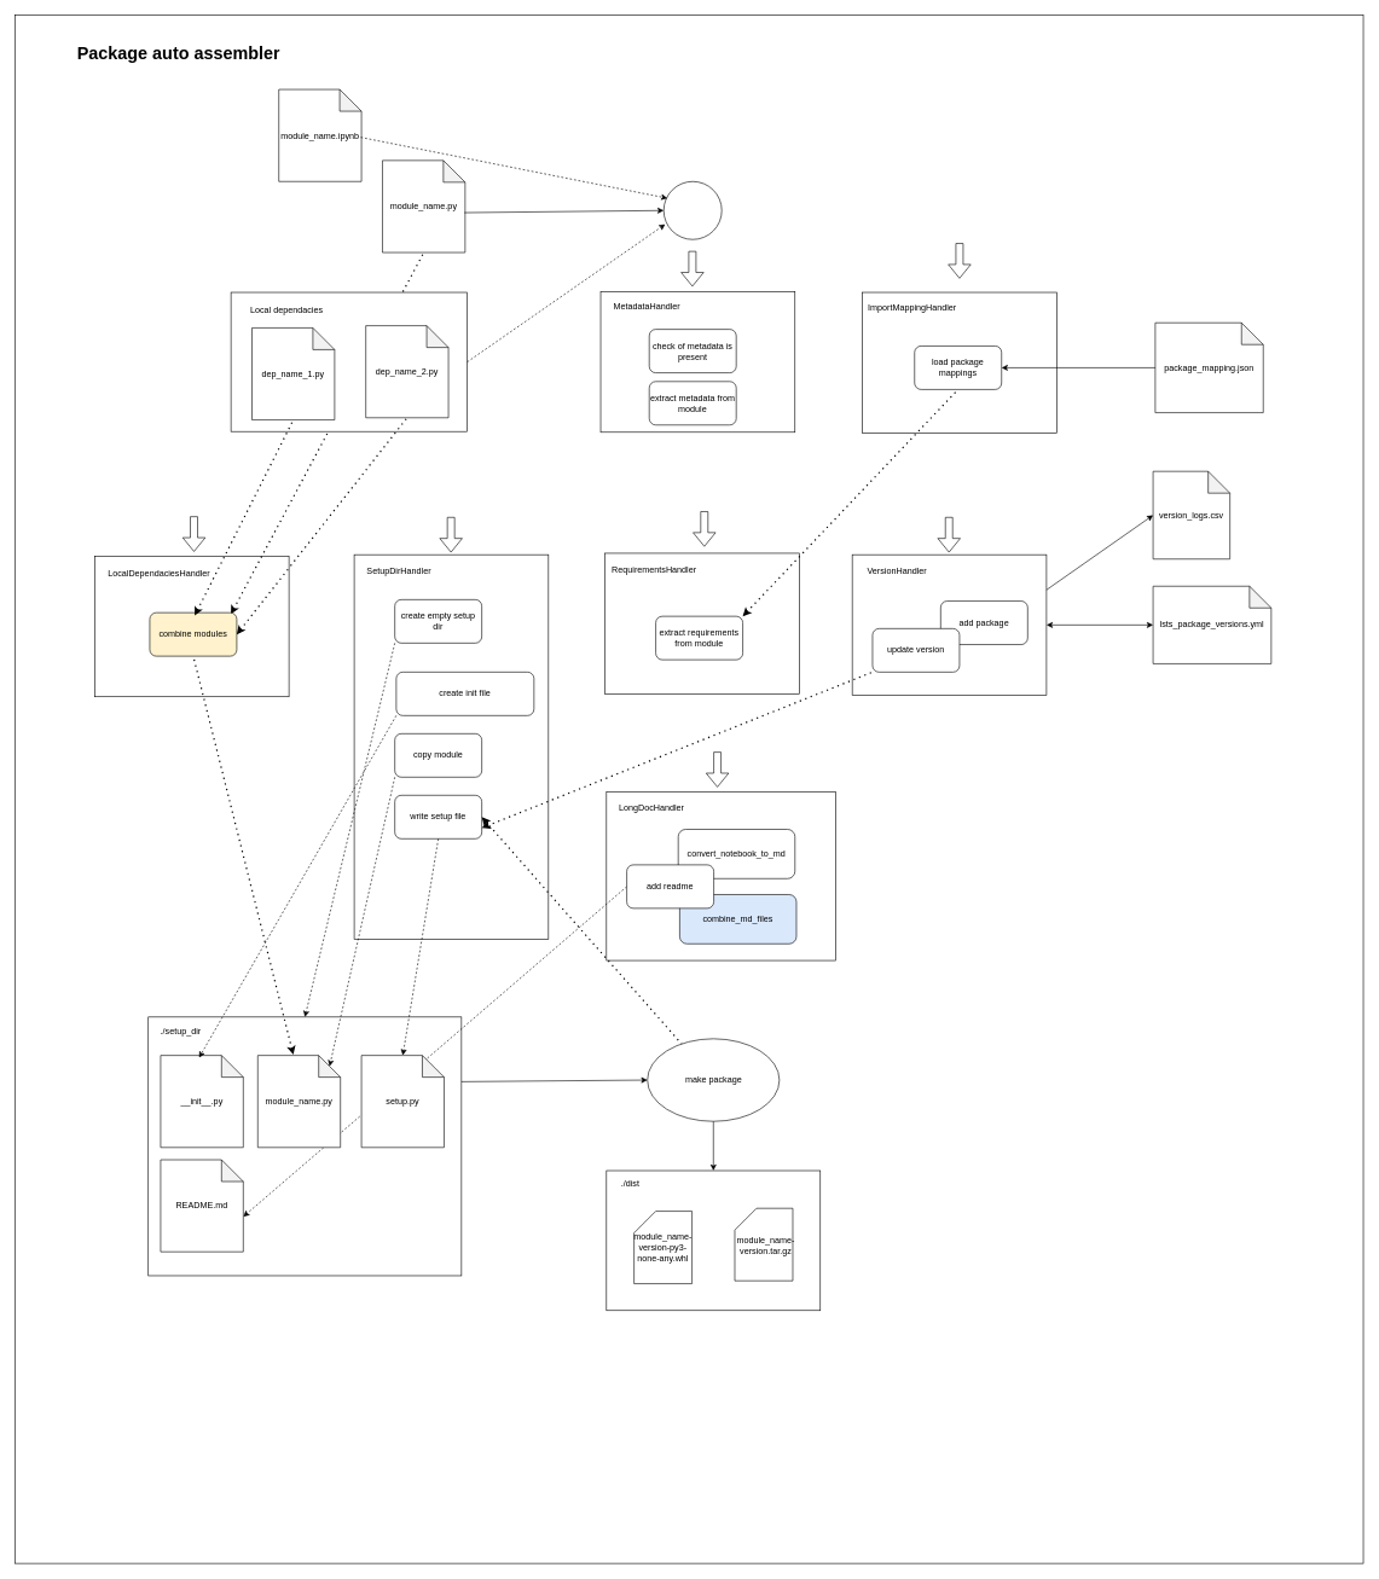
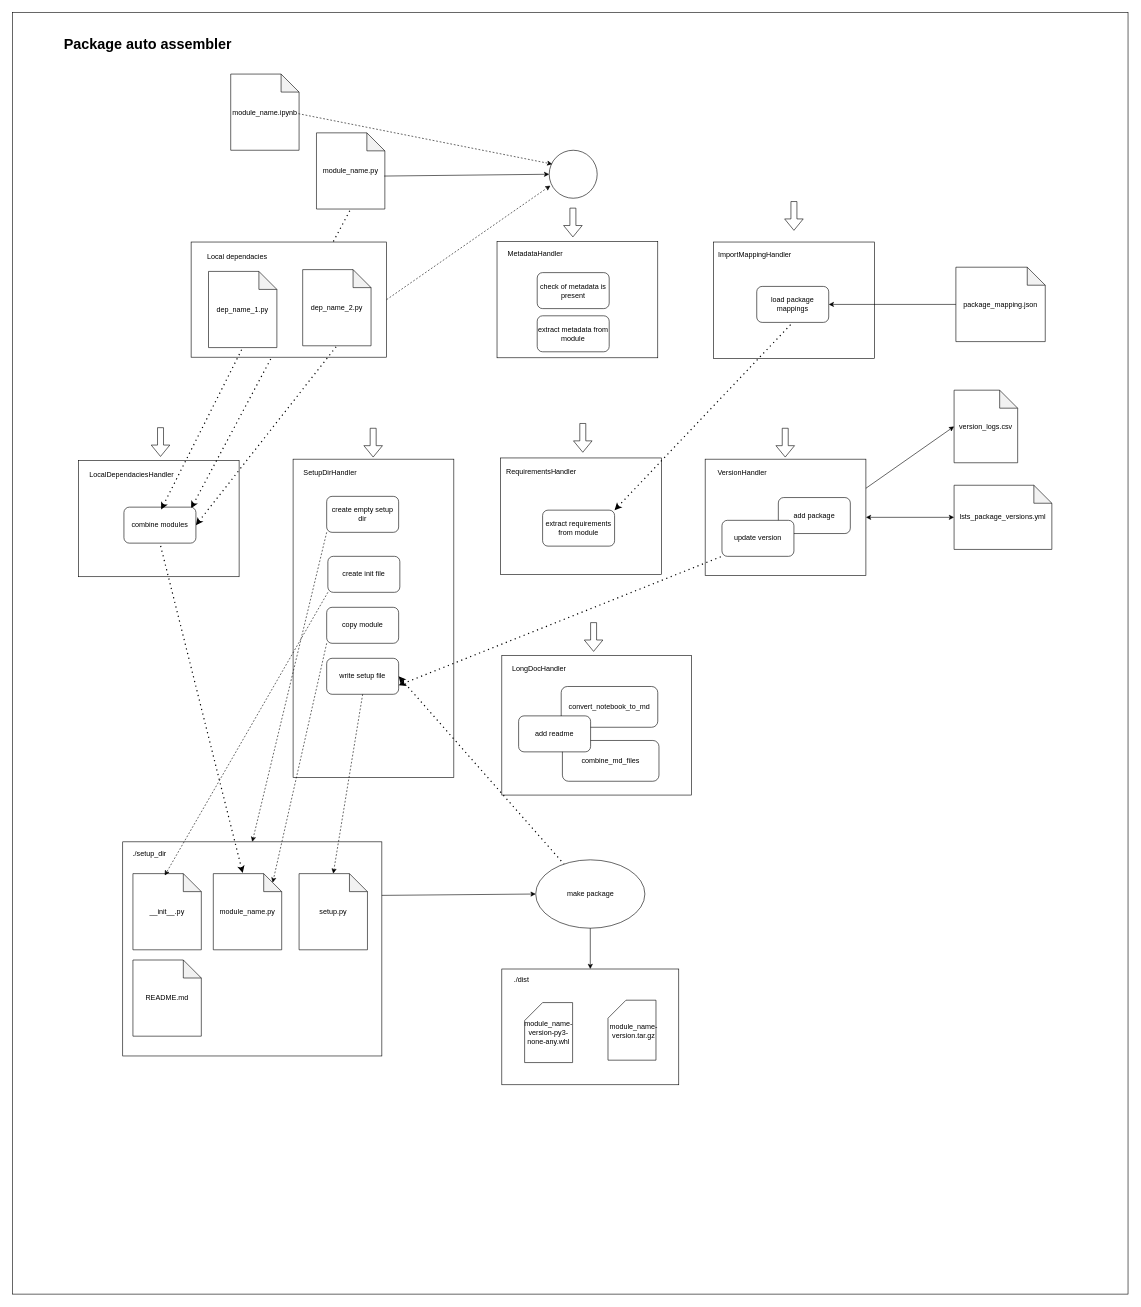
  <mxCell id="0" />
  <mxCell id="1" parent="0" />
  <mxCell id="2" value="" style="rounded=0;whiteSpace=wrap;html=1;fillColor=#FFFFFF;" vertex="1" parent="1"><mxGeometry x="20" y="20" width="1860" height="2137" as="geometry" /></mxCell>
  <mxCell id="3" value="" style="rounded=0;whiteSpace=wrap;html=1;" vertex="1" parent="1"><mxGeometry x="836" y="1092" width="316" height="233" as="geometry" /></mxCell>
  <mxCell id="4" value="" style="rounded=0;whiteSpace=wrap;html=1;" vertex="1" parent="1"><mxGeometry x="204" y="1403" width="432" height="357" as="geometry" /></mxCell>
- <mxCell id="5" value="" style="endArrow=classic;html=1;rounded=0;exitX=0;exitY=0.5;exitDx=0;exitDy=0;entryX=0;entryY=0;entryDx=114;entryDy=78.5;dashed=1;entryPerimeter=0;" edge="1" parent="1" source="69" target="70"><mxGeometry width="50" height="50" relative="1" as="geometry"><mxPoint x="786" y="1336" as="sourcePoint" /><mxPoint x="737" y="1635" as="targetPoint" /></mxGeometry></mxCell>
- <mxCell id="6" value="combine_md_files" style="rounded=1;whiteSpace=wrap;html=1;fillColor=#dae8fc;" vertex="1" parent="1"><mxGeometry x="937" y="1234" width="161" height="68" as="geometry" /></mxCell>
+ <mxCell id="6" value="combine_md_files" style="rounded=1;whiteSpace=wrap;html=1;" vertex="1" parent="1"><mxGeometry x="937" y="1234" width="161" height="68" as="geometry" /></mxCell>
  <mxCell id="7" value="convert_notebook_to_md" style="rounded=1;whiteSpace=wrap;html=1;" vertex="1" parent="1"><mxGeometry x="935" y="1144" width="161" height="68" as="geometry" /></mxCell>
  <mxCell id="8" value="" style="rounded=0;whiteSpace=wrap;html=1;" vertex="1" parent="1"><mxGeometry x="130" y="767" width="268" height="194" as="geometry" /></mxCell>
  <mxCell id="9" value="" style="endArrow=none;dashed=1;html=1;dashPattern=1 3;strokeWidth=2;rounded=0;entryX=0.5;entryY=1;entryDx=0;entryDy=0;exitX=0.933;exitY=0.033;exitDx=0;exitDy=0;startArrow=classic;startFill=1;entryPerimeter=0;exitPerimeter=0;" edge="1" parent="1" source="55" target="15"><mxGeometry width="50" height="50" relative="1" as="geometry"><mxPoint x="137" y="1172" as="sourcePoint" /><mxPoint x="428" y="646" as="targetPoint" /></mxGeometry></mxCell>
  <mxCell id="10" value="" style="rounded=0;whiteSpace=wrap;html=1;" vertex="1" parent="1"><mxGeometry x="488" y="765" width="268" height="531" as="geometry" /></mxCell>
  <mxCell id="11" value="" style="rounded=0;whiteSpace=wrap;html=1;" vertex="1" parent="1"><mxGeometry x="834" y="763" width="268" height="194" as="geometry" /></mxCell>
  <mxCell id="12" value="" style="rounded=0;whiteSpace=wrap;html=1;" vertex="1" parent="1"><mxGeometry x="828" y="402" width="268" height="194" as="geometry" /></mxCell>
  <mxCell id="13" value="" style="rounded=0;whiteSpace=wrap;html=1;" vertex="1" parent="1"><mxGeometry x="1175" y="765" width="268" height="194" as="geometry" /></mxCell>
  <mxCell id="14" value="" style="rounded=0;whiteSpace=wrap;html=1;" parent="1" vertex="1"><mxGeometry x="836" y="1615" width="295" height="193" as="geometry" /></mxCell>
  <mxCell id="15" value="module_name.py" style="shape=note;whiteSpace=wrap;html=1;backgroundOutline=1;darkOpacity=0.05;" parent="1" vertex="1"><mxGeometry x="527" y="221" width="114" height="127" as="geometry" /></mxCell>
  <mxCell id="16" value="module_name-version-py3-none-any.whl" style="shape=card;whiteSpace=wrap;html=1;" parent="1" vertex="1"><mxGeometry x="874" y="1671" width="80" height="100" as="geometry" /></mxCell>
  <mxCell id="17" value="" style="shape=card;whiteSpace=wrap;html=1;" parent="1" vertex="1"><mxGeometry x="1013" y="1667" width="80" height="100" as="geometry" /></mxCell>
  <mxCell id="18" value="./dist" style="text;html=1;align=center;verticalAlign=middle;whiteSpace=wrap;rounded=0;" parent="1" vertex="1"><mxGeometry x="839" y="1618" width="60" height="30" as="geometry" /></mxCell>
  <mxCell id="19" value="extract metadata from module" style="rounded=1;whiteSpace=wrap;html=1;" parent="1" vertex="1"><mxGeometry x="895" y="526" width="120" height="60" as="geometry" /></mxCell>
  <mxCell id="20" value="extract requirements from module" style="rounded=1;whiteSpace=wrap;html=1;" parent="1" vertex="1"><mxGeometry x="904" y="850" width="120" height="60" as="geometry" /></mxCell>
  <mxCell id="21" value="module_name-version.tar.gz" style="text;html=1;align=center;verticalAlign=middle;whiteSpace=wrap;rounded=0;" parent="1" vertex="1"><mxGeometry x="1026" y="1704" width="60" height="30" as="geometry" /></mxCell>
  <mxCell id="22" value="version_logs.csv" style="shape=note;whiteSpace=wrap;html=1;backgroundOutline=1;darkOpacity=0.05;" vertex="1" parent="1"><mxGeometry x="1590" y="650" width="106" height="121" as="geometry" /></mxCell>
  <mxCell id="23" value="&lt;h1&gt;Package auto assembler&lt;/h1&gt;&lt;p&gt;&lt;br&gt;&lt;/p&gt;" style="text;html=1;spacing=5;spacingTop=-20;whiteSpace=wrap;overflow=hidden;rounded=0;" vertex="1" parent="1"><mxGeometry x="101" y="54" width="313" height="120" as="geometry" /></mxCell>
  <mxCell id="24" value="VersionHandler" style="text;html=1;align=center;verticalAlign=middle;whiteSpace=wrap;rounded=0;" vertex="1" parent="1"><mxGeometry x="1177" y="773" width="120" height="29" as="geometry" /></mxCell>
  <mxCell id="25" value="add package" style="rounded=1;whiteSpace=wrap;html=1;" vertex="1" parent="1"><mxGeometry x="1297" y="829" width="120" height="60" as="geometry" /></mxCell>
  <mxCell id="26" value="update version" style="rounded=1;whiteSpace=wrap;html=1;" parent="1" vertex="1"><mxGeometry x="1203" y="867" width="120" height="60" as="geometry" /></mxCell>
  <mxCell id="27" value="lsts_package_versions.yml" style="shape=note;whiteSpace=wrap;html=1;backgroundOutline=1;darkOpacity=0.05;" vertex="1" parent="1"><mxGeometry x="1590" y="808.5" width="163" height="107" as="geometry" /></mxCell>
  <mxCell id="28" value="" style="endArrow=classic;startArrow=classic;html=1;rounded=0;exitX=1;exitY=0.5;exitDx=0;exitDy=0;entryX=0;entryY=0.5;entryDx=0;entryDy=0;entryPerimeter=0;" edge="1" parent="1" source="13" target="27"><mxGeometry width="50" height="50" relative="1" as="geometry"><mxPoint x="1704" y="741" as="sourcePoint" /><mxPoint x="1818" y="728" as="targetPoint" /></mxGeometry></mxCell>
  <mxCell id="29" value="" style="endArrow=classic;html=1;rounded=0;exitX=1;exitY=0.25;exitDx=0;exitDy=0;entryX=0;entryY=0.5;entryDx=0;entryDy=0;entryPerimeter=0;" edge="1" parent="1" source="13" target="22"><mxGeometry width="50" height="50" relative="1" as="geometry"><mxPoint x="1712" y="680" as="sourcePoint" /><mxPoint x="1762" y="630" as="targetPoint" /></mxGeometry></mxCell>
  <mxCell id="30" value="" style="ellipse;whiteSpace=wrap;html=1;aspect=fixed;" vertex="1" parent="1"><mxGeometry x="915" y="250" width="80" height="80" as="geometry" /></mxCell>
  <mxCell id="31" value="" style="endArrow=classic;html=1;rounded=0;exitX=0.991;exitY=0.567;exitDx=0;exitDy=0;exitPerimeter=0;entryX=0;entryY=0.5;entryDx=0;entryDy=0;" edge="1" parent="1" source="15" target="30"><mxGeometry width="50" height="50" relative="1" as="geometry"><mxPoint x="740" y="339" as="sourcePoint" /><mxPoint x="790" y="289" as="targetPoint" /></mxGeometry></mxCell>
  <mxCell id="32" value="" style="shape=flexArrow;endArrow=classic;html=1;rounded=0;" edge="1" parent="1"><mxGeometry width="50" height="50" relative="1" as="geometry"><mxPoint x="1308.5" y="713" as="sourcePoint" /><mxPoint x="1308.5" y="762" as="targetPoint" /></mxGeometry></mxCell>
  <mxCell id="33" value="MetadataHandler" style="text;html=1;align=center;verticalAlign=middle;whiteSpace=wrap;rounded=0;" vertex="1" parent="1"><mxGeometry x="832" y="408" width="120" height="29" as="geometry" /></mxCell>
  <mxCell id="34" value="check of metadata is present" style="rounded=1;whiteSpace=wrap;html=1;" vertex="1" parent="1"><mxGeometry x="895" y="454" width="120" height="60" as="geometry" /></mxCell>
  <mxCell id="35" value="" style="shape=flexArrow;endArrow=classic;html=1;rounded=0;" edge="1" parent="1"><mxGeometry width="50" height="50" relative="1" as="geometry"><mxPoint x="954.5" y="346" as="sourcePoint" /><mxPoint x="954.5" y="395" as="targetPoint" /></mxGeometry></mxCell>
  <mxCell id="36" value="SetupDirHandler" style="text;html=1;align=center;verticalAlign=middle;whiteSpace=wrap;rounded=0;" vertex="1" parent="1"><mxGeometry x="490" y="773" width="120" height="29" as="geometry" /></mxCell>
  <mxCell id="37" value="create empty setup dir" style="rounded=1;whiteSpace=wrap;html=1;" vertex="1" parent="1"><mxGeometry x="544" y="827" width="120" height="60" as="geometry" /></mxCell>
  <mxCell id="38" value="copy module" style="rounded=1;whiteSpace=wrap;html=1;" vertex="1" parent="1"><mxGeometry x="544" y="1012" width="120" height="60" as="geometry" /></mxCell>
  <mxCell id="39" value="" style="shape=flexArrow;endArrow=classic;html=1;rounded=0;" edge="1" parent="1"><mxGeometry width="50" height="50" relative="1" as="geometry"><mxPoint x="621.5" y="713" as="sourcePoint" /><mxPoint x="621.5" y="762" as="targetPoint" /></mxGeometry></mxCell>
- <mxCell id="40" value="create init file" style="rounded=1;whiteSpace=wrap;html=1;" vertex="1" parent="1"><mxGeometry x="546" y="927" width="190" height="60" as="geometry" /></mxCell>
+ <mxCell id="40" value="create init file" style="rounded=1;whiteSpace=wrap;html=1;" vertex="1" parent="1"><mxGeometry x="546" y="927" width="120" height="60" as="geometry" /></mxCell>
  <mxCell id="41" value="write setup file" style="rounded=1;whiteSpace=wrap;html=1;" vertex="1" parent="1"><mxGeometry x="544" y="1097" width="120" height="60" as="geometry" /></mxCell>
  <mxCell id="42" value="RequirementsHandler" style="text;html=1;align=center;verticalAlign=middle;whiteSpace=wrap;rounded=0;" vertex="1" parent="1"><mxGeometry x="842" y="771" width="120" height="29" as="geometry" /></mxCell>
  <mxCell id="43" value="" style="endArrow=none;dashed=1;html=1;dashPattern=1 3;strokeWidth=2;rounded=0;exitX=1;exitY=0.5;exitDx=0;exitDy=0;startArrow=classic;startFill=1;" edge="1" parent="1" source="41" target="64"><mxGeometry width="50" height="50" relative="1" as="geometry"><mxPoint x="971" y="1115" as="sourcePoint" /><mxPoint x="1021" y="1065" as="targetPoint" /></mxGeometry></mxCell>
  <mxCell id="44" value="./setup_dir" style="text;html=1;align=center;verticalAlign=middle;whiteSpace=wrap;rounded=0;" vertex="1" parent="1"><mxGeometry x="193" y="1407" width="112" height="32" as="geometry" /></mxCell>
  <mxCell id="45" value="" style="endArrow=classic;html=1;rounded=0;exitX=0;exitY=1;exitDx=0;exitDy=0;entryX=0.5;entryY=0;entryDx=0;entryDy=0;dashed=1;" edge="1" parent="1" source="37" target="4"><mxGeometry width="50" height="50" relative="1" as="geometry"><mxPoint x="242" y="1087" as="sourcePoint" /><mxPoint x="292" y="1037" as="targetPoint" /></mxGeometry></mxCell>
  <mxCell id="46" value="module_name.py" style="shape=note;whiteSpace=wrap;html=1;backgroundOutline=1;darkOpacity=0.05;" vertex="1" parent="1"><mxGeometry x="355" y="1456" width="114" height="127" as="geometry" /></mxCell>
  <mxCell id="47" value="__init__.py" style="shape=note;whiteSpace=wrap;html=1;backgroundOutline=1;darkOpacity=0.05;" vertex="1" parent="1"><mxGeometry x="221" y="1456" width="114" height="127" as="geometry" /></mxCell>
  <mxCell id="48" value="setup.py" style="shape=note;whiteSpace=wrap;html=1;backgroundOutline=1;darkOpacity=0.05;" vertex="1" parent="1"><mxGeometry x="498" y="1456" width="114" height="127" as="geometry" /></mxCell>
  <mxCell id="49" value="" style="endArrow=classic;html=1;rounded=0;exitX=0;exitY=1;exitDx=0;exitDy=0;entryX=0;entryY=0;entryDx=99;entryDy=15;dashed=1;entryPerimeter=0;" edge="1" parent="1" source="38" target="46"><mxGeometry width="50" height="50" relative="1" as="geometry"><mxPoint x="532" y="1019" as="sourcePoint" /><mxPoint x="425" y="1565" as="targetPoint" /></mxGeometry></mxCell>
  <mxCell id="50" value="" style="endArrow=classic;html=1;rounded=0;exitX=0;exitY=1;exitDx=0;exitDy=0;entryX=0.465;entryY=0.024;entryDx=0;entryDy=0;dashed=1;entryPerimeter=0;" edge="1" parent="1" source="40" target="47"><mxGeometry width="50" height="50" relative="1" as="geometry"><mxPoint x="368" y="1057" as="sourcePoint" /><mxPoint x="278" y="1456" as="targetPoint" /></mxGeometry></mxCell>
  <mxCell id="51" value="" style="endArrow=classic;html=1;rounded=0;exitX=0.5;exitY=1;exitDx=0;exitDy=0;entryX=0.5;entryY=0;entryDx=0;entryDy=0;dashed=1;entryPerimeter=0;" edge="1" parent="1" source="41" target="48"><mxGeometry width="50" height="50" relative="1" as="geometry"><mxPoint x="786" y="1271" as="sourcePoint" /><mxPoint x="696" y="1670" as="targetPoint" /></mxGeometry></mxCell>
  <mxCell id="52" value="" style="shape=flexArrow;endArrow=classic;html=1;rounded=0;" edge="1" parent="1"><mxGeometry width="50" height="50" relative="1" as="geometry"><mxPoint x="971" y="705" as="sourcePoint" /><mxPoint x="971" y="754" as="targetPoint" /></mxGeometry></mxCell>
  <mxCell id="53" value="" style="shape=flexArrow;endArrow=classic;html=1;rounded=0;" edge="1" parent="1"><mxGeometry width="50" height="50" relative="1" as="geometry"><mxPoint x="267" y="712" as="sourcePoint" /><mxPoint x="267" y="761" as="targetPoint" /></mxGeometry></mxCell>
  <mxCell id="54" value="LocalDependaciesHandler" style="text;html=1;align=center;verticalAlign=middle;whiteSpace=wrap;rounded=0;" vertex="1" parent="1"><mxGeometry x="142" y="776" width="154" height="29" as="geometry" /></mxCell>
- <mxCell id="55" value="combine modules" style="rounded=1;whiteSpace=wrap;html=1;fillColor=#fff2cc;" vertex="1" parent="1"><mxGeometry x="206" y="845" width="120" height="60" as="geometry" /></mxCell>
+ <mxCell id="55" value="combine modules" style="rounded=1;whiteSpace=wrap;html=1;" vertex="1" parent="1"><mxGeometry x="206" y="845" width="120" height="60" as="geometry" /></mxCell>
  <mxCell id="56" value="" style="rounded=0;whiteSpace=wrap;html=1;" vertex="1" parent="1"><mxGeometry x="318" y="403" width="326" height="192" as="geometry" /></mxCell>
  <mxCell id="57" value="dep_name_1.py" style="shape=note;whiteSpace=wrap;html=1;backgroundOutline=1;darkOpacity=0.05;" vertex="1" parent="1"><mxGeometry x="347" y="452" width="114" height="127" as="geometry" /></mxCell>
  <mxCell id="58" value="dep_name_2.py" style="shape=note;whiteSpace=wrap;html=1;backgroundOutline=1;darkOpacity=0.05;" vertex="1" parent="1"><mxGeometry x="504" y="449" width="114" height="127" as="geometry" /></mxCell>
  <mxCell id="59" value="Local dependacies" style="text;html=1;align=center;verticalAlign=middle;whiteSpace=wrap;rounded=0;" vertex="1" parent="1"><mxGeometry x="326" y="413" width="138" height="29" as="geometry" /></mxCell>
  <mxCell id="60" value="" style="endArrow=classic;html=1;rounded=0;exitX=1;exitY=0.5;exitDx=0;exitDy=0;entryX=0.025;entryY=0.738;entryDx=0;entryDy=0;entryPerimeter=0;dashed=1;" edge="1" parent="1" source="56" target="30"><mxGeometry width="50" height="50" relative="1" as="geometry"><mxPoint x="536" y="377" as="sourcePoint" /><mxPoint x="811" y="374" as="targetPoint" /></mxGeometry></mxCell>
  <mxCell id="61" value="" style="endArrow=none;dashed=1;html=1;dashPattern=1 3;strokeWidth=2;rounded=0;entryX=0.5;entryY=1;entryDx=0;entryDy=0;startArrow=classic;startFill=1;entryPerimeter=0;" edge="1" parent="1" target="57"><mxGeometry width="50" height="50" relative="1" as="geometry"><mxPoint x="268" y="849" as="sourcePoint" /><mxPoint x="373" y="637" as="targetPoint" /></mxGeometry></mxCell>
  <mxCell id="62" value="" style="endArrow=none;dashed=1;html=1;dashPattern=1 3;strokeWidth=2;rounded=0;entryX=0.5;entryY=1;entryDx=0;entryDy=0;startArrow=classic;startFill=1;entryPerimeter=0;exitX=1;exitY=0.5;exitDx=0;exitDy=0;" edge="1" parent="1" source="55" target="58"><mxGeometry width="50" height="50" relative="1" as="geometry"><mxPoint x="299" y="915.5" as="sourcePoint" /><mxPoint x="435" y="645.5" as="targetPoint" /></mxGeometry></mxCell>
  <mxCell id="63" value="" style="endArrow=none;dashed=1;html=1;dashPattern=1 3;strokeWidth=2;rounded=0;entryX=0.5;entryY=1;entryDx=0;entryDy=0;startArrow=classic;startFill=1;exitX=0.43;exitY=-0.008;exitDx=0;exitDy=0;exitPerimeter=0;" edge="1" parent="1" source="46" target="55"><mxGeometry width="50" height="50" relative="1" as="geometry"><mxPoint x="96" y="1307" as="sourcePoint" /><mxPoint x="232" y="1037" as="targetPoint" /></mxGeometry></mxCell>
  <mxCell id="64" value="make package" style="ellipse;whiteSpace=wrap;html=1;" vertex="1" parent="1"><mxGeometry x="892.5" y="1433" width="182" height="114" as="geometry" /></mxCell>
  <mxCell id="65" value="" style="endArrow=classic;html=1;rounded=0;exitX=1;exitY=0.25;exitDx=0;exitDy=0;entryX=0;entryY=0.5;entryDx=0;entryDy=0;" edge="1" parent="1" source="4" target="64"><mxGeometry width="50" height="50" relative="1" as="geometry"><mxPoint x="568" y="2038" as="sourcePoint" /><mxPoint x="618" y="1988" as="targetPoint" /></mxGeometry></mxCell>
  <mxCell id="66" value="" style="endArrow=classic;html=1;rounded=0;exitX=0.5;exitY=1;exitDx=0;exitDy=0;entryX=0.5;entryY=0;entryDx=0;entryDy=0;" edge="1" parent="1" source="64" target="14"><mxGeometry width="50" height="50" relative="1" as="geometry"><mxPoint x="424" y="1889" as="sourcePoint" /><mxPoint x="758" y="2160" as="targetPoint" /></mxGeometry></mxCell>
  <mxCell id="67" value="" style="endArrow=none;dashed=1;html=1;dashPattern=1 3;strokeWidth=2;rounded=0;entryX=0;entryY=1;entryDx=0;entryDy=0;exitX=1;exitY=0.75;exitDx=0;exitDy=0;startArrow=classic;startFill=1;" edge="1" parent="1" source="41" target="26"><mxGeometry width="50" height="50" relative="1" as="geometry"><mxPoint x="828.5" y="1227" as="sourcePoint" /><mxPoint x="1128.5" y="1010" as="targetPoint" /></mxGeometry></mxCell>
  <mxCell id="68" value="LongDocHandler" style="text;html=1;align=center;verticalAlign=middle;whiteSpace=wrap;rounded=0;" vertex="1" parent="1"><mxGeometry x="847" y="1099" width="103" height="32" as="geometry" /></mxCell>
  <mxCell id="69" value="add readme" style="rounded=1;whiteSpace=wrap;html=1;" vertex="1" parent="1"><mxGeometry x="864" y="1193" width="120" height="60" as="geometry" /></mxCell>
  <mxCell id="70" value="README.md" style="shape=note;whiteSpace=wrap;html=1;backgroundOutline=1;darkOpacity=0.05;" vertex="1" parent="1"><mxGeometry x="221" y="1600" width="114" height="127" as="geometry" /></mxCell>
  <mxCell id="71" value="" style="shape=flexArrow;endArrow=classic;html=1;rounded=0;" edge="1" parent="1"><mxGeometry width="50" height="50" relative="1" as="geometry"><mxPoint x="989" y="1037" as="sourcePoint" /><mxPoint x="989" y="1086" as="targetPoint" /></mxGeometry></mxCell>
  <mxCell id="72" value="" style="rounded=0;whiteSpace=wrap;html=1;" vertex="1" parent="1"><mxGeometry x="1189" y="403" width="268" height="194" as="geometry" /></mxCell>
  <mxCell id="73" value="" style="shape=flexArrow;endArrow=classic;html=1;rounded=0;" edge="1" parent="1"><mxGeometry width="50" height="50" relative="1" as="geometry"><mxPoint x="1323" y="335" as="sourcePoint" /><mxPoint x="1323" y="384" as="targetPoint" /></mxGeometry></mxCell>
  <mxCell id="74" value="ImportMappingHandler" style="text;html=1;align=center;verticalAlign=middle;whiteSpace=wrap;rounded=0;" vertex="1" parent="1"><mxGeometry x="1198" y="410" width="120" height="29" as="geometry" /></mxCell>
  <mxCell id="75" value="load package mappings" style="rounded=1;whiteSpace=wrap;html=1;" vertex="1" parent="1"><mxGeometry x="1261" y="477" width="120" height="60" as="geometry" /></mxCell>
  <mxCell id="76" value="package_mapping.json" style="shape=note;whiteSpace=wrap;html=1;backgroundOutline=1;darkOpacity=0.05;" vertex="1" parent="1"><mxGeometry x="1593" y="445" width="149" height="124" as="geometry" /></mxCell>
  <mxCell id="77" value="" style="endArrow=classic;html=1;rounded=0;exitX=0;exitY=0.5;exitDx=0;exitDy=0;entryX=1;entryY=0.5;entryDx=0;entryDy=0;exitPerimeter=0;" edge="1" parent="1" source="76" target="75"><mxGeometry width="50" height="50" relative="1" as="geometry"><mxPoint x="1399" y="710" as="sourcePoint" /><mxPoint x="1546" y="607" as="targetPoint" /></mxGeometry></mxCell>
  <mxCell id="78" value="" style="endArrow=none;dashed=1;html=1;dashPattern=1 3;strokeWidth=2;rounded=0;entryX=0.5;entryY=1;entryDx=0;entryDy=0;exitX=1;exitY=0;exitDx=0;exitDy=0;startArrow=classic;startFill=1;" edge="1" parent="1" source="20" target="75"><mxGeometry width="50" height="50" relative="1" as="geometry"><mxPoint x="965" y="839" as="sourcePoint" /><mxPoint x="1265" y="622" as="targetPoint" /></mxGeometry></mxCell>
  <mxCell id="79" value="module_name.ipynb" style="shape=note;whiteSpace=wrap;html=1;backgroundOutline=1;darkOpacity=0.05;" vertex="1" parent="1"><mxGeometry x="384" y="123" width="114" height="127" as="geometry" /></mxCell>
  <mxCell id="80" value="" style="endArrow=classic;html=1;rounded=0;exitX=0.991;exitY=0.52;exitDx=0;exitDy=0;dashed=1;exitPerimeter=0;entryX=0.063;entryY=0.288;entryDx=0;entryDy=0;entryPerimeter=0;" edge="1" parent="1" source="79" target="30"><mxGeometry width="50" height="50" relative="1" as="geometry"><mxPoint x="610" y="260" as="sourcePoint" /><mxPoint x="883" y="70" as="targetPoint" /></mxGeometry></mxCell>
